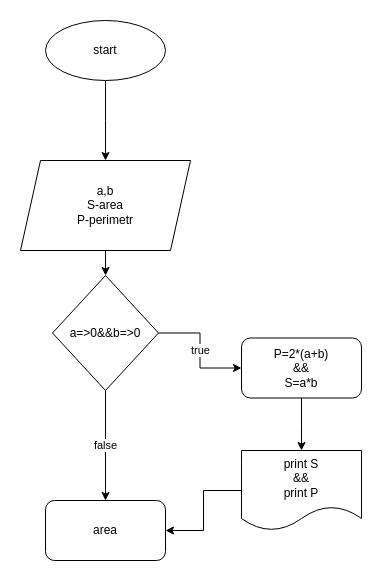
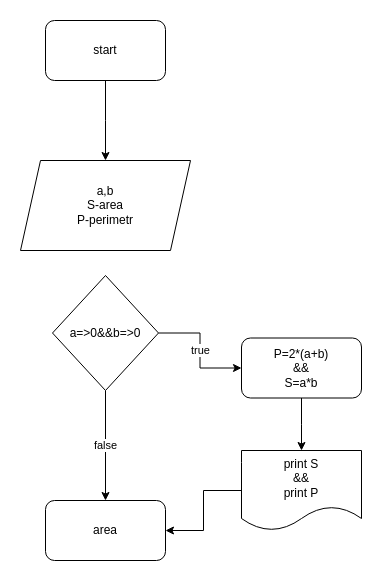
  <mxCell id="0" />
  <mxCell id="1" parent="0" />
  <mxCell id="2" value="" style="edgeStyle=orthogonalEdgeStyle;rounded=0;orthogonalLoop=1;jettySize=auto;html=1;" edge="1" parent="1" source="3"><mxGeometry relative="1" as="geometry"><mxPoint x="105" y="160" as="targetPoint" /></mxGeometry></mxCell>
- <mxCell id="3" value="start" style="ellipse;whiteSpace=wrap;html=1;" vertex="1" parent="1"><mxGeometry x="45" y="20" width="120" height="60" as="geometry" /></mxCell>
- <mxCell id="4" value="" style="edgeStyle=orthogonalEdgeStyle;rounded=0;orthogonalLoop=1;jettySize=auto;html=1;" edge="1" parent="1" source="5" target="8"><mxGeometry relative="1" as="geometry" /></mxCell>
+ <mxCell id="3" value="start" style="rounded=1;whiteSpace=wrap;html=1;" vertex="1" parent="1"><mxGeometry x="45" y="20" width="120" height="60" as="geometry" /></mxCell>
  <mxCell id="5" value="a,b&lt;br&gt;S-area&lt;br&gt;P-perimetr" style="shape=parallelogram;perimeter=parallelogramPerimeter;whiteSpace=wrap;html=1;fixedSize=1;" vertex="1" parent="1"><mxGeometry x="20" y="160" width="170" height="90" as="geometry" /></mxCell>
  <mxCell id="6" value="false&lt;br&gt;" style="edgeStyle=orthogonalEdgeStyle;rounded=0;orthogonalLoop=1;jettySize=auto;html=1;" edge="1" parent="1" source="8"><mxGeometry relative="1" as="geometry"><mxPoint x="105" y="500" as="targetPoint" /></mxGeometry></mxCell>
  <mxCell id="7" value="true" style="edgeStyle=orthogonalEdgeStyle;rounded=0;orthogonalLoop=1;jettySize=auto;html=1;" edge="1" parent="1" source="8" target="11"><mxGeometry relative="1" as="geometry" /></mxCell>
  <mxCell id="8" value="a=&amp;gt;0&amp;amp;&amp;amp;b=&amp;gt;0" style="rhombus;whiteSpace=wrap;html=1;" vertex="1" parent="1"><mxGeometry x="52" y="275" width="106" height="115" as="geometry" /></mxCell>
  <mxCell id="9" value="area" style="rounded=1;whiteSpace=wrap;html=1;" vertex="1" parent="1"><mxGeometry x="45" y="500" width="120" height="60" as="geometry" /></mxCell>
  <mxCell id="10" style="edgeStyle=orthogonalEdgeStyle;rounded=0;orthogonalLoop=1;jettySize=auto;html=1;" edge="1" parent="1" source="11"><mxGeometry relative="1" as="geometry"><mxPoint x="301" y="450" as="targetPoint" /></mxGeometry></mxCell>
  <mxCell id="11" value="P=2*(a+b)&lt;br&gt;&amp;amp;&amp;amp;&lt;br&gt;S=a*b" style="whiteSpace=wrap;html=1;rounded=1;" vertex="1" parent="1"><mxGeometry x="241" y="337.5" width="120" height="60" as="geometry" /></mxCell>
  <mxCell id="12" style="edgeStyle=orthogonalEdgeStyle;rounded=0;orthogonalLoop=1;jettySize=auto;html=1;entryX=1;entryY=0.5;entryDx=0;entryDy=0;" edge="1" parent="1" source="13" target="9"><mxGeometry relative="1" as="geometry" /></mxCell>
  <mxCell id="13" value="print S&lt;br&gt;&amp;amp;&amp;amp;&lt;br&gt;print P" style="shape=document;whiteSpace=wrap;html=1;boundedLbl=1;" vertex="1" parent="1"><mxGeometry x="241" y="450" width="120" height="80" as="geometry" /></mxCell>
